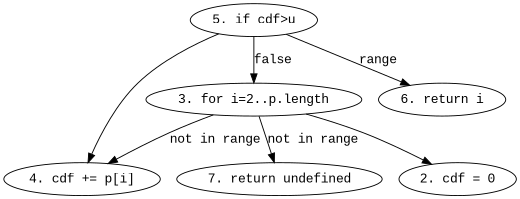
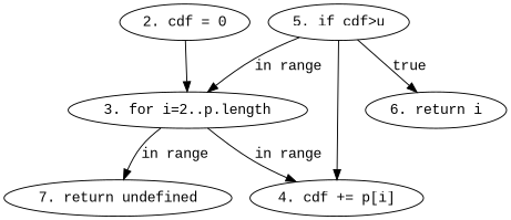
  digraph {
    fontname="Liberation Mono"
    node [fontname="Liberation Mono"]
    edge [fontname="Liberation Mono"]
    n1 [label="2. cdf = 0"]
    n2 [label="3. for i=2..p.length"]
    n3 [label="4. cdf += p[i]"]
    n4 [label="7. return undefined"]
    n5 [label="5. if cdf>u"]
    n6 [label="6. return i"]
-   n2 -> n1
-   n2 -> n3 [label="not in range"]
-   n2 -> n4 [label="not in range"]
-   n5 -> n2 [label=false]
+   n1 -> n2
+   n2 -> n3 [label="in range"]
+   n2 -> n4 [label="in range"]
+   n5 -> n2 [label="in range"]
    n5 -> n3
-   n5 -> n6 [label=range]
+   n5 -> n6 [label=true]
  }
